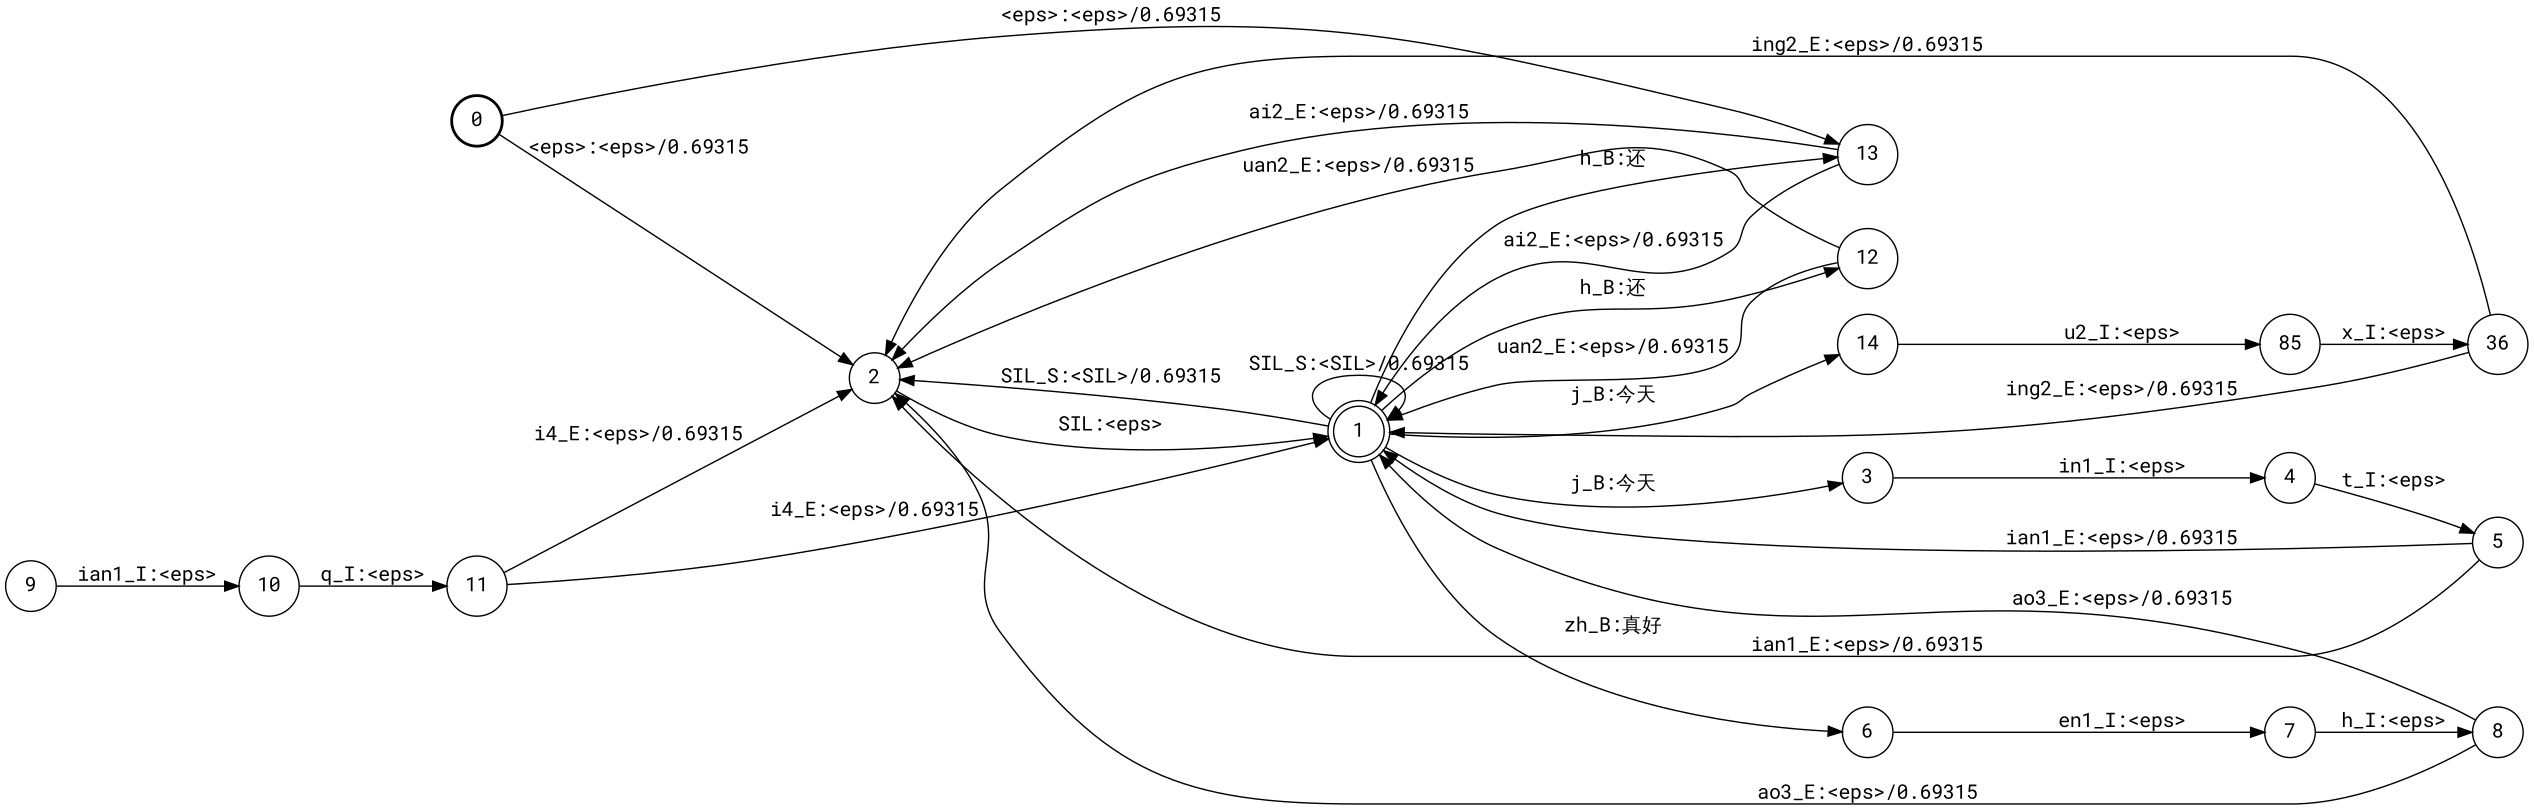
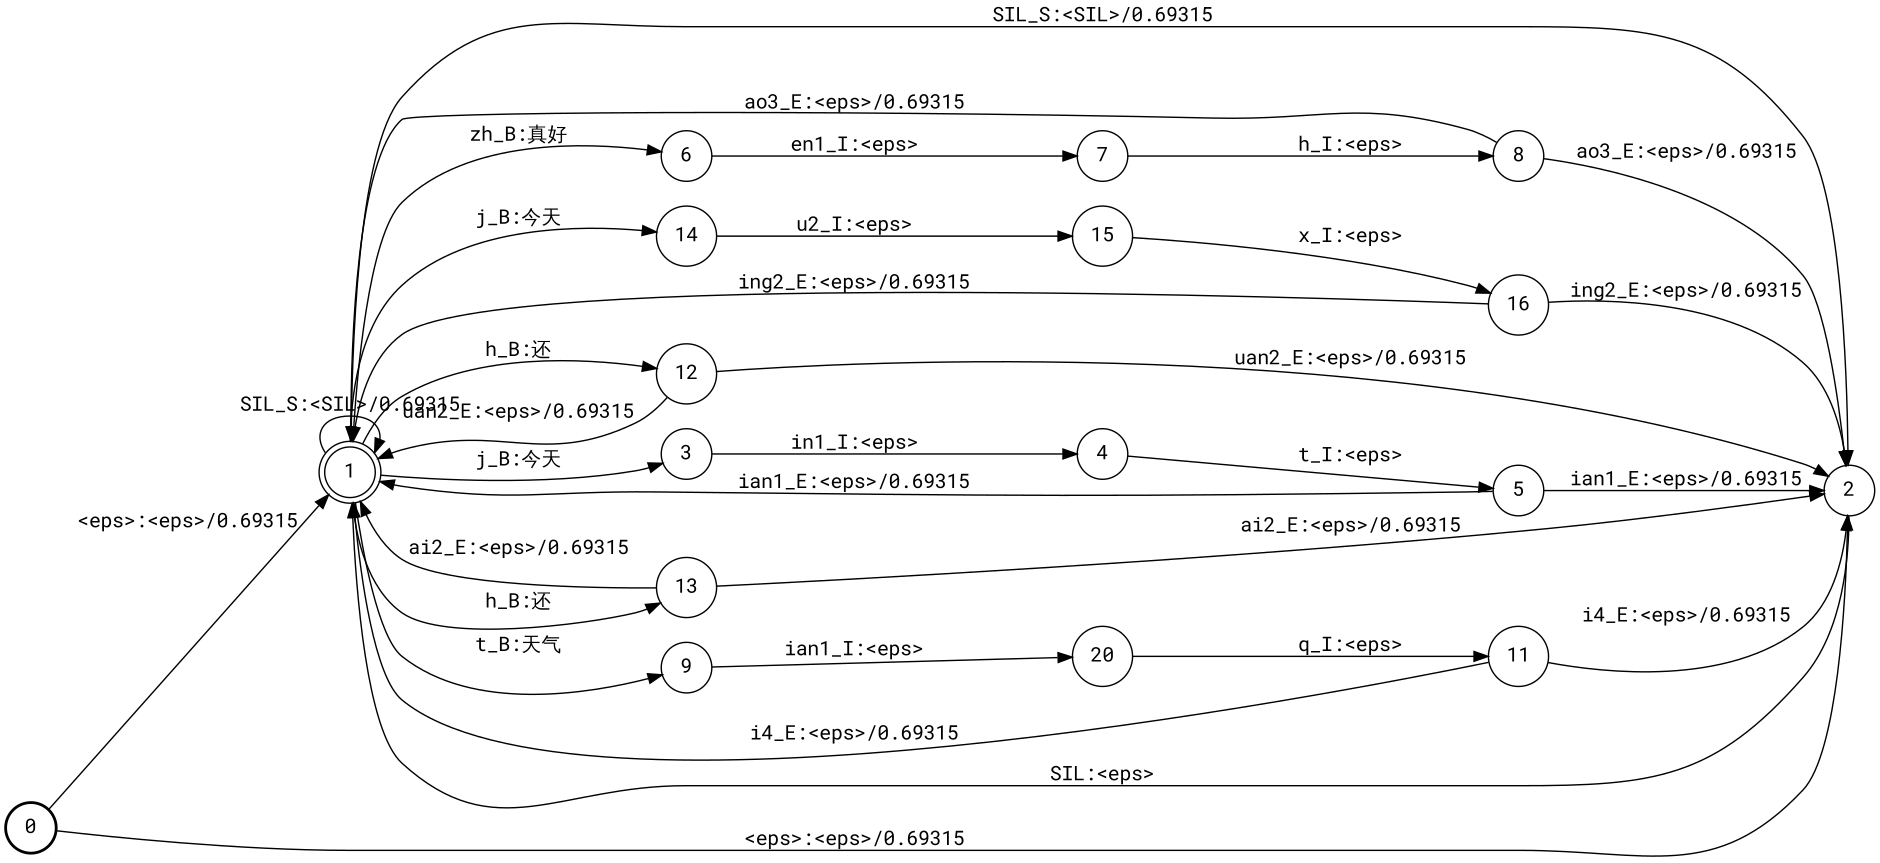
  digraph {
    fontname="Roboto Mono"
    nodesep=0.25
    rankdir=LR
    ranksep=0.4
    node [fontname="Roboto Mono" fontsize=14 shape=circle style=solid]
    edge [fontname="Roboto Mono" fontsize=14]
    n1 [label=0 style=bold]
    n2 [label=1 shape=doublecircle]
    n3 [label=2]
    n4 [label=14]
    n5 [label=3]
    n6 [label=9]
    n7 [label=6]
    n8 [label=12]
    n9 [label=13]
-   n10 [label=85]
+   n10 [label=15]
    n11 [label=4]
-   n12 [label=10]
+   n12 [label=20]
    n13 [label=7]
-   n14 [label=36]
+   n14 [label=16]
    n15 [label=5]
    n16 [label=11]
    n17 [label=8]
-   n1 -> n9 [label="<eps>:<eps>/0.69315"]
+   n1 -> n2 [label="<eps>:<eps>/0.69315"]
    n1 -> n3 [label="<eps>:<eps>/0.69315"]
    n2 -> n2 [label="SIL_S:<SIL>/0.69315"]
    n2 -> n3 [label="SIL_S:<SIL>/0.69315"]
    n2 -> n4 [label="j_B:今天"]
    n2 -> n5 [label="j_B:今天"]
+   n2 -> n6 [label="t_B:天气"]
    n2 -> n7 [label="zh_B:真好"]
    n2 -> n8 [label="h_B:还"]
    n2 -> n9 [label="h_B:还"]
    n3 -> n2 [label="SIL:<eps>"]
    n4 -> n10 [label="u2_I:<eps>"]
    n5 -> n11 [label="in1_I:<eps>"]
    n6 -> n12 [label="ian1_I:<eps>"]
    n7 -> n13 [label="en1_I:<eps>"]
    n8 -> n2 [label="uan2_E:<eps>/0.69315"]
    n8 -> n3 [label="uan2_E:<eps>/0.69315"]
    n9 -> n2 [label="ai2_E:<eps>/0.69315"]
    n9 -> n3 [label="ai2_E:<eps>/0.69315"]
    n10 -> n14 [label="x_I:<eps>"]
    n11 -> n15 [label="t_I:<eps>"]
    n12 -> n16 [label="q_I:<eps>"]
    n13 -> n17 [label="h_I:<eps>"]
    n14 -> n2 [label="ing2_E:<eps>/0.69315"]
    n14 -> n3 [label="ing2_E:<eps>/0.69315"]
    n15 -> n2 [label="ian1_E:<eps>/0.69315"]
    n15 -> n3 [label="ian1_E:<eps>/0.69315"]
    n16 -> n2 [label="i4_E:<eps>/0.69315"]
    n16 -> n3 [label="i4_E:<eps>/0.69315"]
    n17 -> n2 [label="ao3_E:<eps>/0.69315"]
    n17 -> n3 [label="ao3_E:<eps>/0.69315"]
  }
